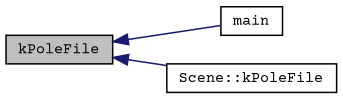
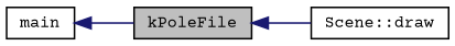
  digraph {
    fontname="Courier Prime"
    rankdir=LR
    node [color=black fillcolor=white fontname="Courier Prime" fontsize=10 shape=record style=filled]
    edge [color=midnightblue dir=back fontname="Courier Prime" fontsize=10 labelfontname=Helvetica labelfontsize=10 style=solid]
    n1 [fillcolor=grey75 fontcolor=black height=0.2 label=kPoleFile width=0.4]
    n2 [height=0.2 label=main width=0.4]
-   n3 [height=0.2 label="Scene::kPoleFile" width=0.4]
-   n1 -> n2
+   n3 [height=0.2 label="Scene::draw" width=0.4]
+   n2 -> n1
    n1 -> n3
  }
